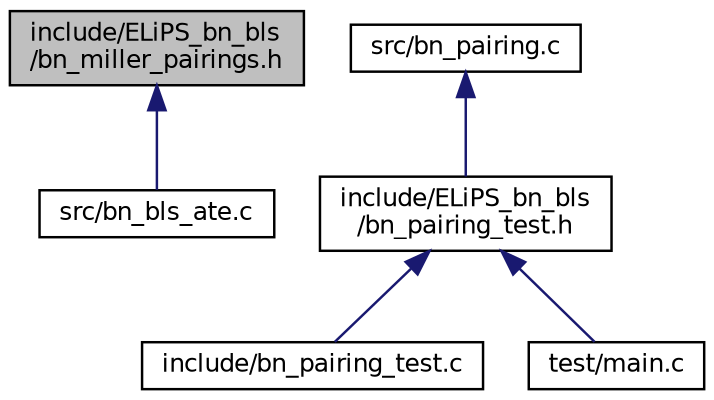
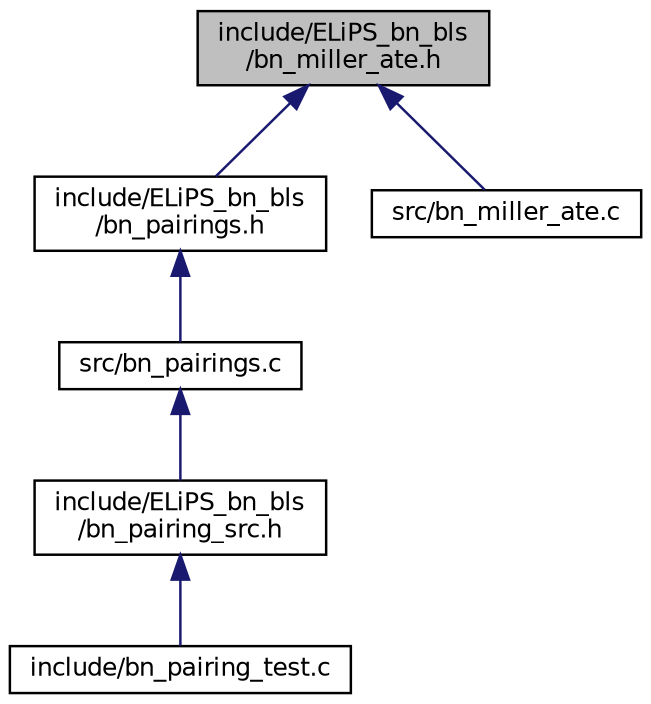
  digraph {
    node [color=black fillcolor=white fontname=Helvetica fontsize=10 shape=record style=filled]
    edge [color=midnightblue dir=back fontname=Helvetica fontsize=10 labelfontname=Helvetica labelfontsize=10 style=solid]
-   n1 [fillcolor=grey75 fontcolor=black height=0.2 label="include/ELiPS_bn_bls\l/bn_miller_pairings.h" width=0.4]
-   n3 [height=0.2 label="src/bn_bls_ate.c" width=0.4]
-   n4 [height=0.2 label="src/bn_pairing.c" width=0.4]
-   n5 [height=0.2 label="include/ELiPS_bn_bls\l/bn_pairing_test.h" width=0.4]
+   n1 [fillcolor=grey75 fontcolor=black height=0.2 label="include/ELiPS_bn_bls\l/bn_miller_ate.h" width=0.4]
+   n2 [height=0.2 label="include/ELiPS_bn_bls\l/bn_pairings.h" width=0.4]
+   n3 [height=0.2 label="src/bn_miller_ate.c" width=0.4]
+   n4 [height=0.2 label="src/bn_pairings.c" width=0.4]
+   n5 [height=0.2 label="include/ELiPS_bn_bls\l/bn_pairing_src.h" width=0.4]
    n6 [height=0.2 label="include/bn_pairing_test.c" width=0.4]
-   n7 [height=0.2 label="test/main.c" width=0.4]
+   n1 -> n2
    n1 -> n3
+   n2 -> n4
    n4 -> n5
    n5 -> n6
-   n5 -> n7
  }
